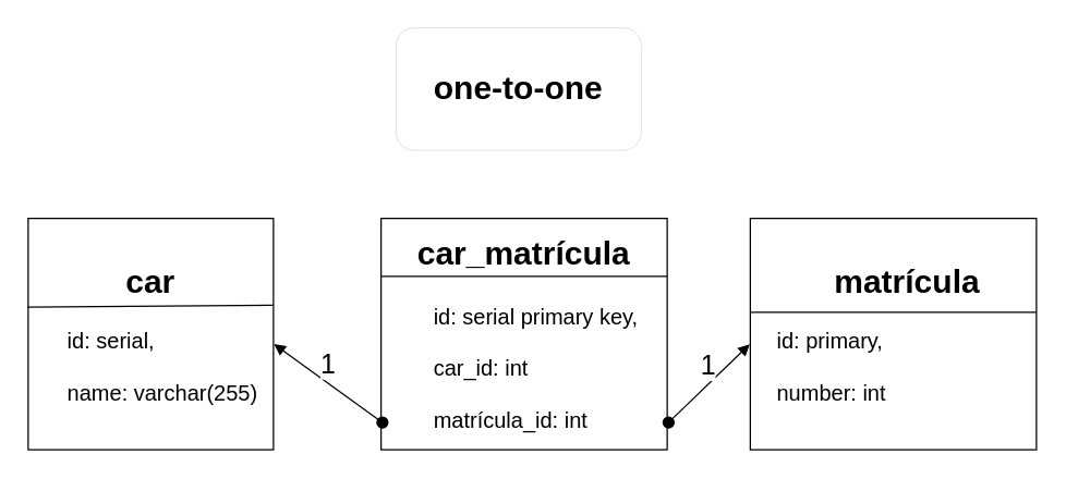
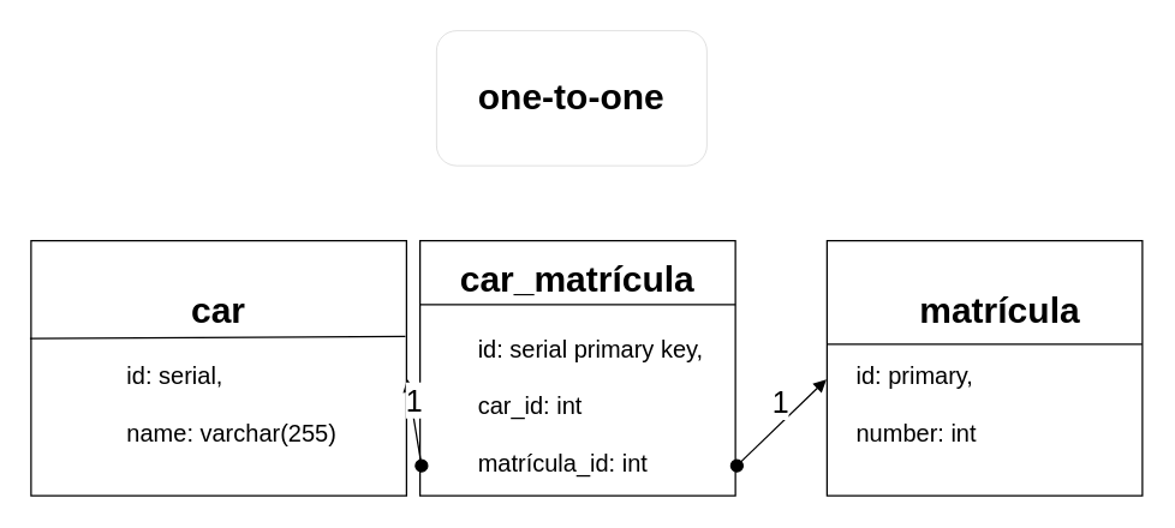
  <mxCell id="0" />
  <mxCell id="1" parent="0" />
  <mxCell id="2" value="&lt;div style=&quot;text-align: center;&quot;&gt;&lt;font style=&quot;font-size: 24px;&quot;&gt;&lt;b&gt;&amp;nbsp; &amp;nbsp; &amp;nbsp; &amp;nbsp; &amp;nbsp;matrícula&lt;/b&gt;&lt;/font&gt;&lt;/div&gt;&lt;div&gt;&lt;font size=&quot;3&quot;&gt;&lt;br&gt;&lt;/font&gt;&lt;/div&gt;&lt;div&gt;&lt;font size=&quot;3&quot;&gt;&amp;nbsp; &amp;nbsp; id: primary,&lt;/font&gt;&lt;/div&gt;&lt;div&gt;&lt;font size=&quot;3&quot;&gt;&lt;br&gt;&lt;/font&gt;&lt;/div&gt;&lt;div&gt;&lt;font size=&quot;3&quot;&gt;&amp;nbsp; &amp;nbsp; number: int&lt;/font&gt;&lt;/div&gt;" style="rounded=0;whiteSpace=wrap;html=1;align=left;" parent="1" vertex="1"><mxGeometry x="550" y="160" width="210" height="170" as="geometry" /></mxCell>
  <mxCell id="3" value="&lt;div&gt;&lt;font style=&quot;font-size: 24px;&quot;&gt;&lt;b&gt;car_matrícula&lt;/b&gt;&lt;/font&gt;&lt;/div&gt;&lt;div&gt;&lt;font style=&quot;font-size: 18px;&quot;&gt;&lt;b style=&quot;&quot;&gt;&lt;br&gt;&lt;/b&gt;&lt;/font&gt;&lt;/div&gt;&lt;div style=&quot;text-align: left;&quot;&gt;&lt;font size=&quot;3&quot;&gt;&amp;nbsp; &amp;nbsp; id: serial primary key,&lt;/font&gt;&lt;/div&gt;&lt;div style=&quot;text-align: left;&quot;&gt;&lt;font size=&quot;3&quot;&gt;&lt;br&gt;&lt;/font&gt;&lt;/div&gt;&lt;div style=&quot;text-align: left;&quot;&gt;&lt;font size=&quot;3&quot;&gt;&amp;nbsp; &amp;nbsp; car_id: int&amp;nbsp;&lt;/font&gt;&lt;/div&gt;&lt;div style=&quot;text-align: left;&quot;&gt;&lt;font size=&quot;3&quot;&gt;&lt;br&gt;&lt;/font&gt;&lt;/div&gt;&lt;div style=&quot;text-align: left;&quot;&gt;&lt;font size=&quot;3&quot;&gt;&amp;nbsp; &amp;nbsp; matrícula_id: int&amp;nbsp;&lt;/font&gt;&lt;/div&gt;" style="rounded=0;whiteSpace=wrap;html=1;" parent="1" vertex="1"><mxGeometry x="279" y="160" width="210" height="170" as="geometry" /></mxCell>
- <mxCell id="4" value="&lt;div style=&quot;&quot;&gt;&lt;span style=&quot;font-size: 24px;&quot;&gt;&lt;b&gt;car&lt;/b&gt;&lt;/span&gt;&lt;/div&gt;&lt;div style=&quot;text-align: left;&quot;&gt;&lt;font size=&quot;3&quot;&gt;&lt;br&gt;&lt;/font&gt;&lt;/div&gt;&lt;div style=&quot;text-align: left;&quot;&gt;&lt;font size=&quot;3&quot;&gt;&amp;nbsp; &amp;nbsp; id: serial,&lt;/font&gt;&lt;/div&gt;&lt;div style=&quot;text-align: left;&quot;&gt;&lt;font size=&quot;3&quot;&gt;&lt;br&gt;&lt;/font&gt;&lt;/div&gt;&lt;div style=&quot;text-align: left;&quot;&gt;&lt;font size=&quot;3&quot;&gt;&amp;nbsp; &amp;nbsp; name: varchar(255)&lt;/font&gt;&lt;/div&gt;" style="rounded=0;whiteSpace=wrap;html=1;" parent="1" vertex="1"><mxGeometry x="20" y="160" width="180" height="170" as="geometry" /></mxCell>
+ <mxCell id="4" value="&lt;div style=&quot;&quot;&gt;&lt;span style=&quot;font-size: 24px;&quot;&gt;&lt;b&gt;car&lt;/b&gt;&lt;/span&gt;&lt;/div&gt;&lt;div style=&quot;text-align: left;&quot;&gt;&lt;font size=&quot;3&quot;&gt;&lt;br&gt;&lt;/font&gt;&lt;/div&gt;&lt;div style=&quot;text-align: left;&quot;&gt;&lt;font size=&quot;3&quot;&gt;&amp;nbsp; &amp;nbsp; id: serial,&lt;/font&gt;&lt;/div&gt;&lt;div style=&quot;text-align: left;&quot;&gt;&lt;font size=&quot;3&quot;&gt;&lt;br&gt;&lt;/font&gt;&lt;/div&gt;&lt;div style=&quot;text-align: left;&quot;&gt;&lt;font size=&quot;3&quot;&gt;&amp;nbsp; &amp;nbsp; name: varchar(255)&lt;/font&gt;&lt;/div&gt;" style="rounded=0;whiteSpace=wrap;html=1;" parent="1" vertex="1"><mxGeometry x="20" y="160" width="250" height="170" as="geometry" /></mxCell>
  <mxCell id="5" value="" style="endArrow=none;html=1;rounded=0;fontSize=18;exitX=0;exitY=0.25;exitDx=0;exitDy=0;entryX=1;entryY=0.25;entryDx=0;entryDy=0;" parent="1" source="3" target="3" edge="1"><mxGeometry width="50" height="50" relative="1" as="geometry"><mxPoint x="360" y="190" as="sourcePoint" /><mxPoint x="410" y="140" as="targetPoint" /></mxGeometry></mxCell>
  <mxCell id="6" value="" style="endArrow=none;html=1;rounded=0;fontSize=18;" parent="1" edge="1"><mxGeometry width="50" height="50" relative="1" as="geometry"><mxPoint x="550" y="229" as="sourcePoint" /><mxPoint x="760" y="229" as="targetPoint" /></mxGeometry></mxCell>
  <mxCell id="7" value="" style="endArrow=none;html=1;rounded=0;exitX=-0.003;exitY=0.384;exitDx=0;exitDy=0;exitPerimeter=0;entryX=0.997;entryY=0.375;entryDx=0;entryDy=0;entryPerimeter=0;" edge="1" parent="1" source="4" target="4"><mxGeometry width="50" height="50" relative="1" as="geometry"><mxPoint x="360" y="290" as="sourcePoint" /><mxPoint x="410" y="240" as="targetPoint" /></mxGeometry></mxCell>
  <mxCell id="8" value="&lt;span style=&quot;font-size: 24px;&quot;&gt;&lt;b&gt;one-to-one&lt;/b&gt;&lt;/span&gt;" style="rounded=1;whiteSpace=wrap;html=1;strokeWidth=0;" vertex="1" parent="1"><mxGeometry x="290" y="20" width="180" height="90" as="geometry" /></mxCell>
  <mxCell id="9" value="&lt;font style=&quot;font-size: 20px;&quot;&gt;1&lt;/font&gt;" style="html=1;verticalAlign=bottom;startArrow=oval;startFill=1;endArrow=block;startSize=8;rounded=0;entryX=1.002;entryY=0.543;entryDx=0;entryDy=0;entryPerimeter=0;" edge="1" parent="1" target="4"><mxGeometry width="60" relative="1" as="geometry"><mxPoint x="280" y="310" as="sourcePoint" /><mxPoint x="340" y="310" as="targetPoint" /></mxGeometry></mxCell>
  <mxCell id="10" value="1" style="html=1;verticalAlign=bottom;startArrow=oval;startFill=1;endArrow=block;startSize=8;rounded=0;fontSize=20;entryX=-0.002;entryY=0.544;entryDx=0;entryDy=0;entryPerimeter=0;" edge="1" parent="1" target="2"><mxGeometry width="60" relative="1" as="geometry"><mxPoint x="490" y="310" as="sourcePoint" /><mxPoint x="360" y="260" as="targetPoint" /></mxGeometry></mxCell>
